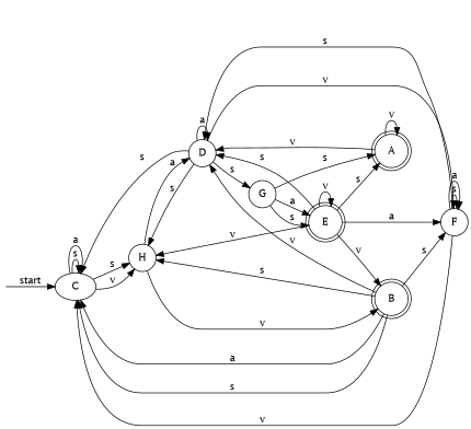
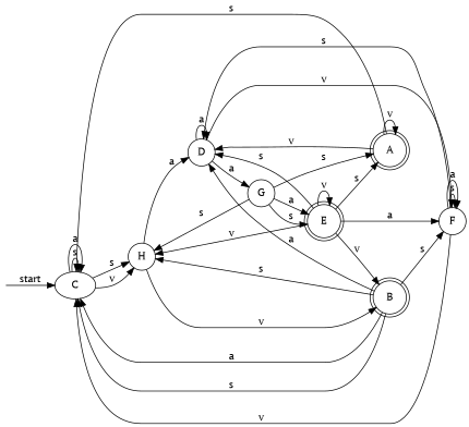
  digraph {
    fontname="PT Serif"
    rankdir=LR
    node [fontname="PT Serif" shape=circle]
    edge [fontname="PT Serif"]
    __start [shape=point style=invis]
    C [shape=""]
    H
    D
    B [shape=doublecircle]
    A [shape=doublecircle]
    F
    G
    E [shape=doublecircle]
    __start -> C [label=start]
    C -> C [label=s]
    C -> C [label=a]
    C -> H [label=s]
    C -> H [label=v]
    H -> D [label=a]
    H -> B [label=v]
-   D -> H [label=s]
+   G -> H [label=s]
    D -> D [label=a]
    D -> F [label=v]
-   D -> G [label=s]
+   D -> G [label=a]
    B -> C [label=a]
    B -> C [label=s]
    B -> H [label=s]
-   B -> D [label=v]
+   B -> D [label=a]
    B -> F [label=s]
-   D -> C [label=s]
+   A -> C [label=s]
    A -> D [label=v]
    A -> A [label=v]
    F -> C [label=v]
    F -> D [label=s]
    F -> F [label=s]
    F -> F [label=a]
    G -> A [label=s]
    G -> E [label=a]
    G -> E [label=s]
    E -> H [label=v]
    E -> D [label=s]
    E -> B [label=v]
    E -> A [label=s]
    E -> F [label=a]
    E -> E [label=v]
  }
